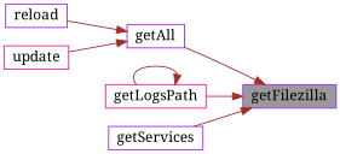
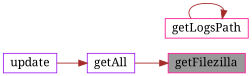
  digraph {
    fontname="Noto Serif"
    rankdir=RL
    node [color=deeppink fillcolor=white fontname="Noto Serif" fontsize=14 shape=box style=filled]
    edge [color=brown dir=back fontname="Noto Serif" fontsize=14 labelfontname=Helvetica labelfontsize=14 style=solid]
-   n1 [color=purple fillcolor=grey60 fontcolor=black height=0.2 label=getFilezilla width=0.4]
+   n1 [fillcolor=grey60 fontcolor=black height=0.2 label=getFilezilla width=0.4]
    n2 [color=purple height=0.2 label=getAll width=0.4]
    n3 [height=0.2 label=getLogsPath width=0.4]
-   n4 [color=purple height=0.2 label=getServices width=0.4]
-   n5 [color=purple height=0.2 label=reload width=0.4]
-   n6 [height=0.2 label=update width=0.4]
+   n6 [color=purple height=0.2 label=update width=0.4]
    n1 -> n2
-   n1 -> n3
-   n1 -> n4
-   n2 -> n5
    n2 -> n6
    n3 -> n3
  }
